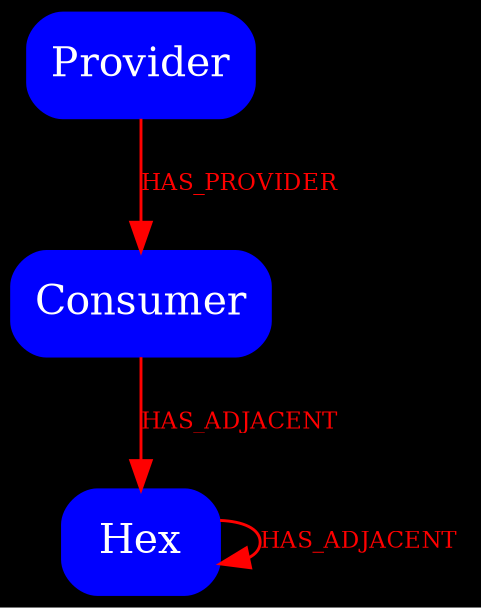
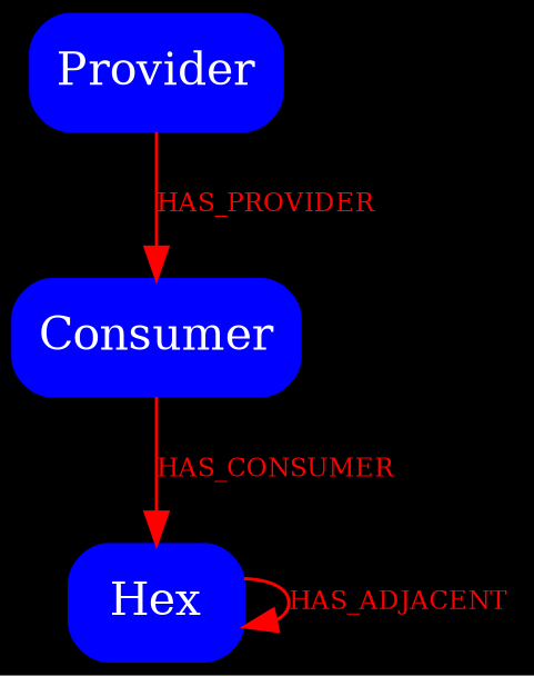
  digraph {
    bgcolor=black
    nodesep=0.2
    node [color=Blue fillcolor=Blue fontcolor=white shape=Mrecord style=filled]
    edge [color=red fontcolor=red fontsize=8]
    n1 [label=Provider]
    n2 [label=Consumer]
    n3 [label=Hex]
    n1 -> n2 [label=HAS_PROVIDER]
-   n2 -> n3 [label=HAS_ADJACENT]
+   n2 -> n3 [label=HAS_CONSUMER]
    n3 -> n3 [label=HAS_ADJACENT]
  }
